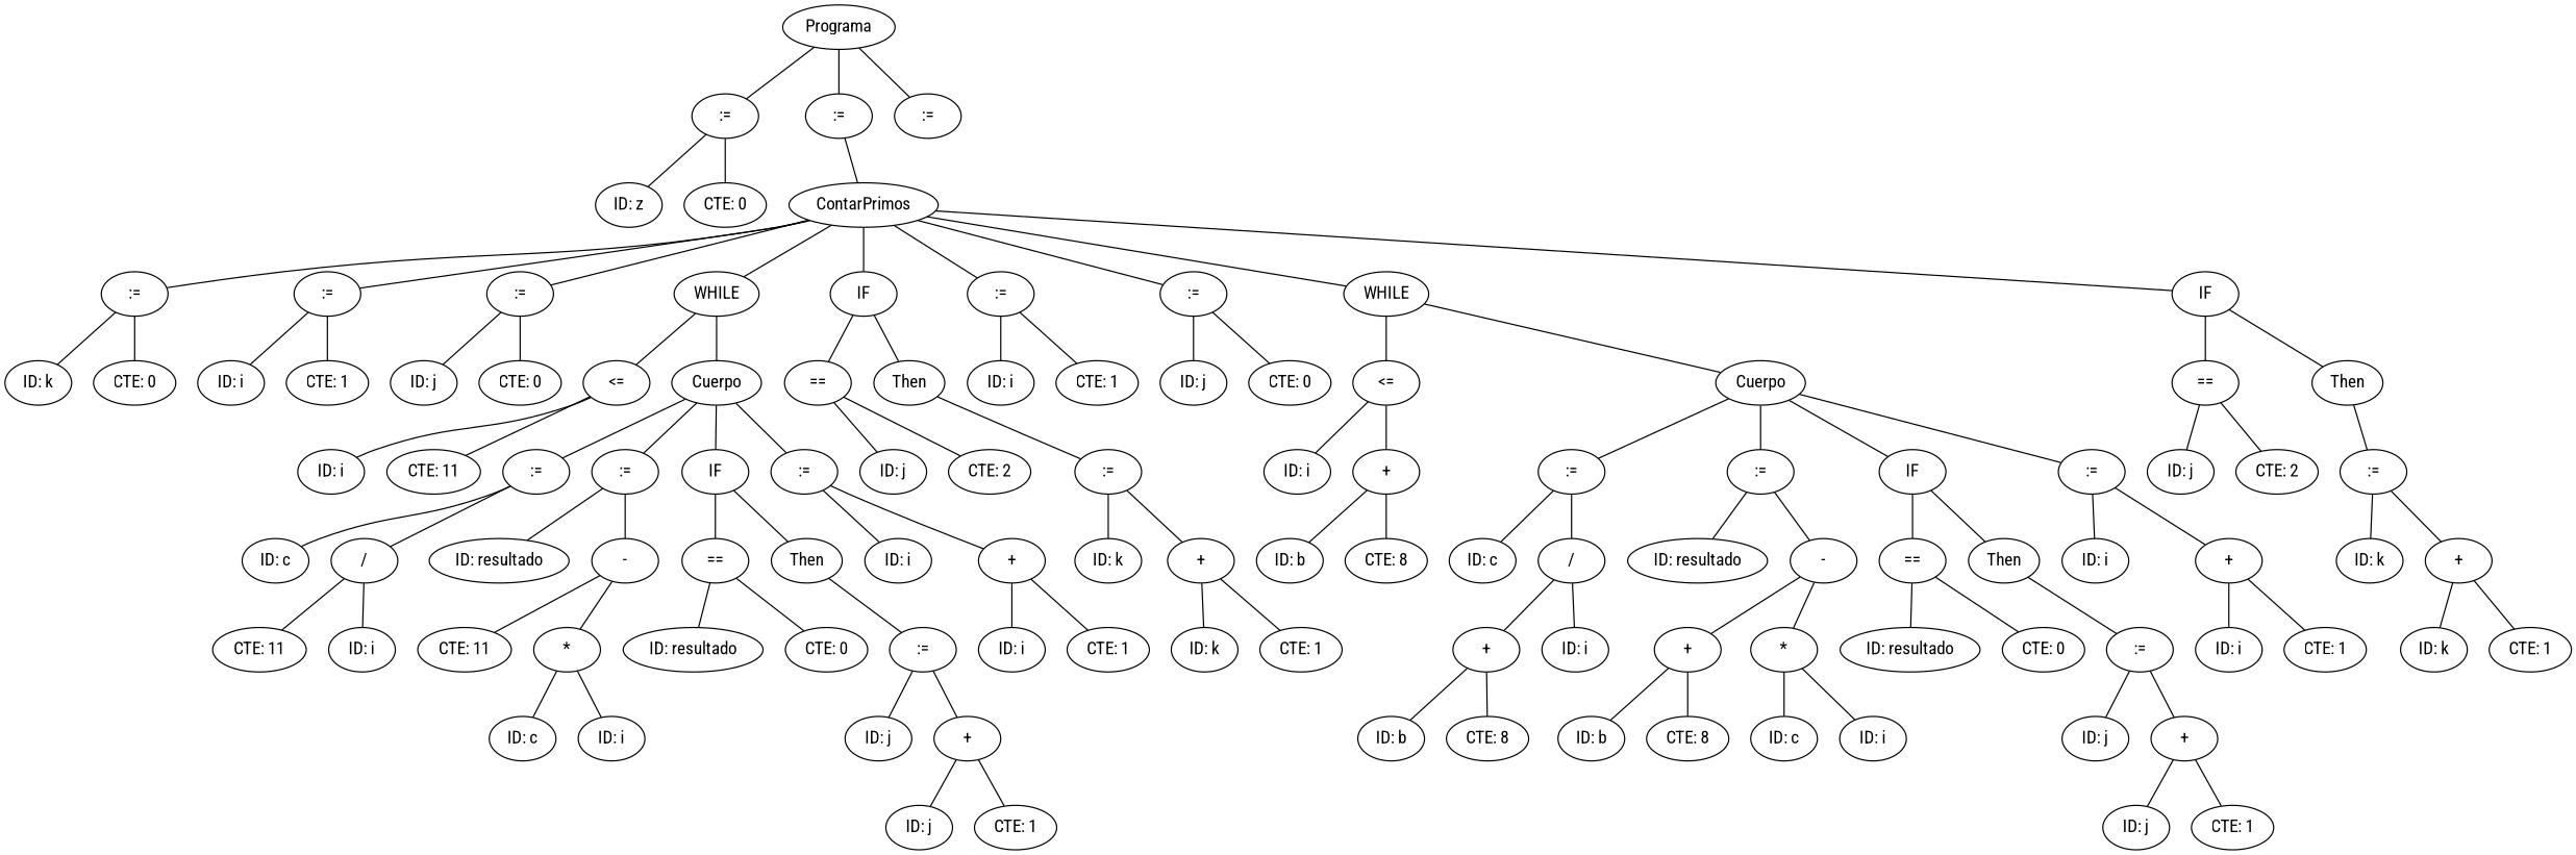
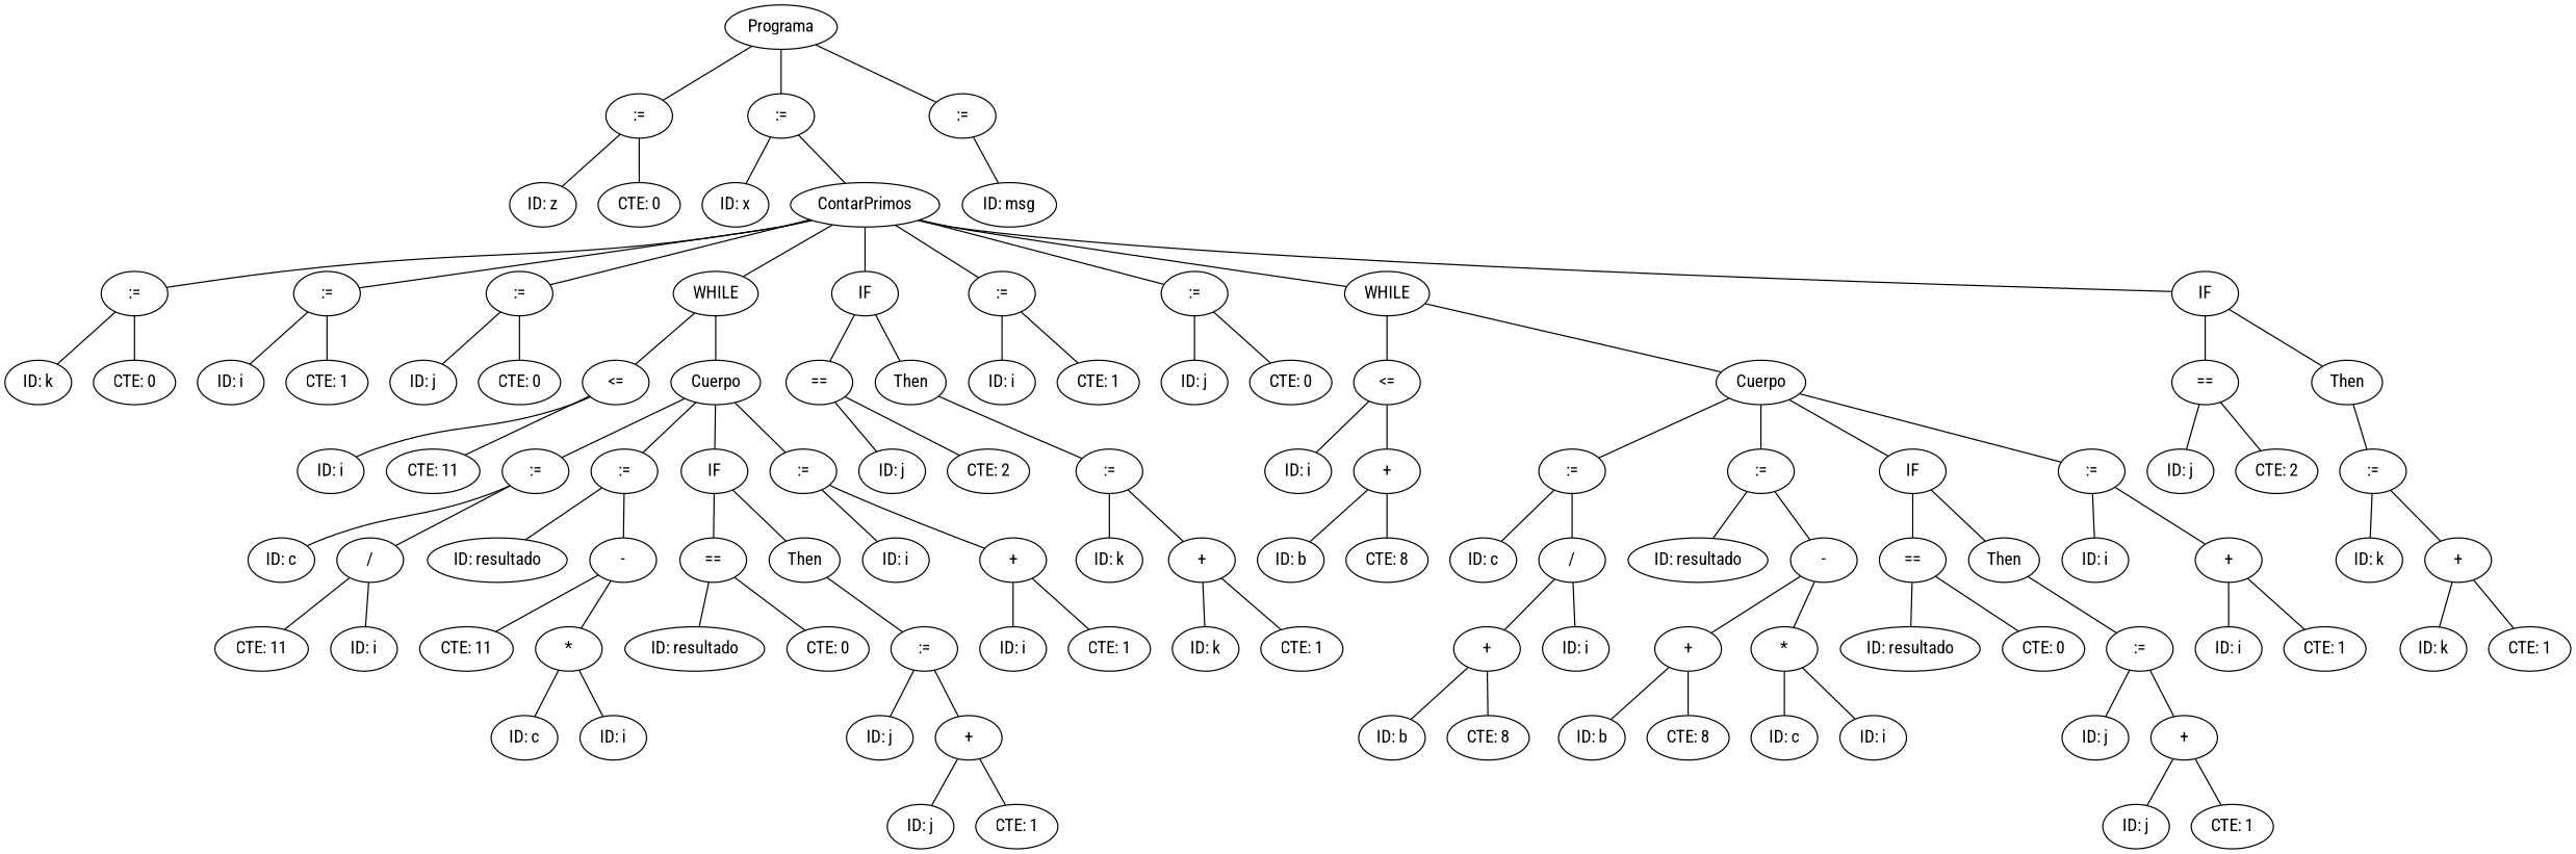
  graph {
    fontname="Roboto Condensed"
    node [fontname="Roboto Condensed"]
    edge [fontname="Roboto Condensed"]
    n1 [label=Programa]
    n2 [label=":="]
    n3 [label=":="]
    n4 [label=":="]
    n5 [label="ID: z"]
    n6 [label="CTE: 0"]
+   n7 [label="ID: x"]
    n8 [label=ContarPrimos]
+   n9 [label="ID: msg"]
    n10 [label=":="]
    n11 [label=":="]
    n12 [label=":="]
    n13 [label=WHILE]
    n14 [label=IF]
    n15 [label=":="]
    n16 [label=":="]
    n17 [label=WHILE]
    n18 [label=IF]
    n19 [label="ID: k"]
    n20 [label="CTE: 0"]
    n21 [label="ID: i"]
    n22 [label="CTE: 1"]
    n23 [label="ID: j"]
    n24 [label="CTE: 0"]
    n25 [label="<="]
    n26 [label=Cuerpo]
    n27 [label="=="]
    n28 [label=Then]
    n29 [label="ID: i"]
    n30 [label="CTE: 1"]
    n31 [label="ID: j"]
    n32 [label="CTE: 0"]
    n33 [label="<="]
    n34 [label=Cuerpo]
    n35 [label="=="]
    n36 [label=Then]
    n37 [label="ID: i"]
    n38 [label="CTE: 11"]
    n39 [label=":="]
    n40 [label=":="]
    n41 [label=IF]
    n42 [label=":="]
    n43 [label="ID: c"]
    n44 [label="/"]
    n45 [label="ID: resultado"]
    n46 [label="-"]
    n47 [label="=="]
    n48 [label=Then]
    n49 [label="ID: i"]
    n50 [label="+"]
    n51 [label="CTE: 11"]
    n52 [label="ID: i"]
    n53 [label="CTE: 11"]
    n54 [label="*"]
    n55 [label="ID: c"]
    n56 [label="ID: i"]
    n57 [label="ID: resultado"]
    n58 [label="CTE: 0"]
    n59 [label=":="]
    n60 [label="ID: j"]
    n61 [label="+"]
    n62 [label="ID: j"]
    n63 [label="CTE: 1"]
    n64 [label="ID: i"]
    n65 [label="CTE: 1"]
    n66 [label="ID: j"]
    n67 [label="CTE: 2"]
    n68 [label=":="]
    n69 [label="ID: k"]
    n70 [label="+"]
    n71 [label="ID: k"]
    n72 [label="CTE: 1"]
    n73 [label="ID: i"]
    n74 [label="+"]
    n75 [label=":="]
    n76 [label=":="]
    n77 [label=IF]
    n78 [label=":="]
    n79 [label="ID: b"]
    n80 [label="CTE: 8"]
    n81 [label="ID: c"]
    n82 [label="/"]
    n83 [label="ID: resultado"]
    n84 [label="-"]
    n85 [label="=="]
    n86 [label=Then]
    n87 [label="ID: i"]
    n88 [label="+"]
    n89 [label="+"]
    n90 [label="ID: i"]
    n91 [label="ID: b"]
    n92 [label="CTE: 8"]
    n93 [label="+"]
    n94 [label="*"]
    n95 [label="ID: b"]
    n96 [label="CTE: 8"]
    n97 [label="ID: c"]
    n98 [label="ID: i"]
    n99 [label="ID: resultado"]
    n100 [label="CTE: 0"]
    n101 [label=":="]
    n102 [label="ID: j"]
    n103 [label="+"]
    n104 [label="ID: j"]
    n105 [label="CTE: 1"]
    n106 [label="ID: i"]
    n107 [label="CTE: 1"]
    n108 [label="ID: j"]
    n109 [label="CTE: 2"]
    n110 [label=":="]
    n111 [label="ID: k"]
    n112 [label="+"]
    n113 [label="ID: k"]
    n114 [label="CTE: 1"]
    n1 -- n2
    n1 -- n3
    n1 -- n4
    n2 -- n5
    n2 -- n6
+   n3 -- n7
    n3 -- n8
+   n4 -- n9
    n8 -- n10
    n8 -- n11
    n8 -- n12
    n8 -- n13
    n8 -- n14
    n8 -- n15
    n8 -- n16
    n8 -- n17
    n8 -- n18
    n10 -- n19
    n10 -- n20
    n11 -- n21
    n11 -- n22
    n12 -- n23
    n12 -- n24
    n13 -- n25
    n13 -- n26
    n14 -- n27
    n14 -- n28
    n15 -- n29
    n15 -- n30
    n16 -- n31
    n16 -- n32
    n17 -- n33
    n17 -- n34
    n18 -- n35
    n18 -- n36
    n25 -- n37
    n25 -- n38
    n26 -- n39
    n26 -- n40
    n26 -- n41
    n26 -- n42
    n27 -- n66
    n27 -- n67
    n28 -- n68
    n33 -- n73
    n33 -- n74
    n34 -- n75
    n34 -- n76
    n34 -- n77
    n34 -- n78
    n35 -- n108
    n35 -- n109
    n36 -- n110
    n39 -- n43
    n39 -- n44
    n40 -- n45
    n40 -- n46
    n41 -- n47
    n41 -- n48
    n42 -- n49
    n42 -- n50
    n44 -- n51
    n44 -- n52
    n46 -- n53
    n46 -- n54
    n47 -- n57
    n47 -- n58
    n48 -- n59
    n50 -- n64
    n50 -- n65
    n54 -- n55
    n54 -- n56
    n59 -- n60
    n59 -- n61
    n61 -- n62
    n61 -- n63
    n68 -- n69
    n68 -- n70
    n70 -- n71
    n70 -- n72
    n74 -- n79
    n74 -- n80
    n75 -- n81
    n75 -- n82
    n76 -- n83
    n76 -- n84
    n77 -- n85
    n77 -- n86
    n78 -- n87
    n78 -- n88
    n82 -- n89
    n82 -- n90
    n84 -- n93
    n84 -- n94
    n85 -- n99
    n85 -- n100
    n86 -- n101
    n88 -- n106
    n88 -- n107
    n89 -- n91
    n89 -- n92
    n93 -- n95
    n93 -- n96
    n94 -- n97
    n94 -- n98
    n101 -- n102
    n101 -- n103
    n103 -- n104
    n103 -- n105
    n110 -- n111
    n110 -- n112
    n112 -- n113
    n112 -- n114
  }
